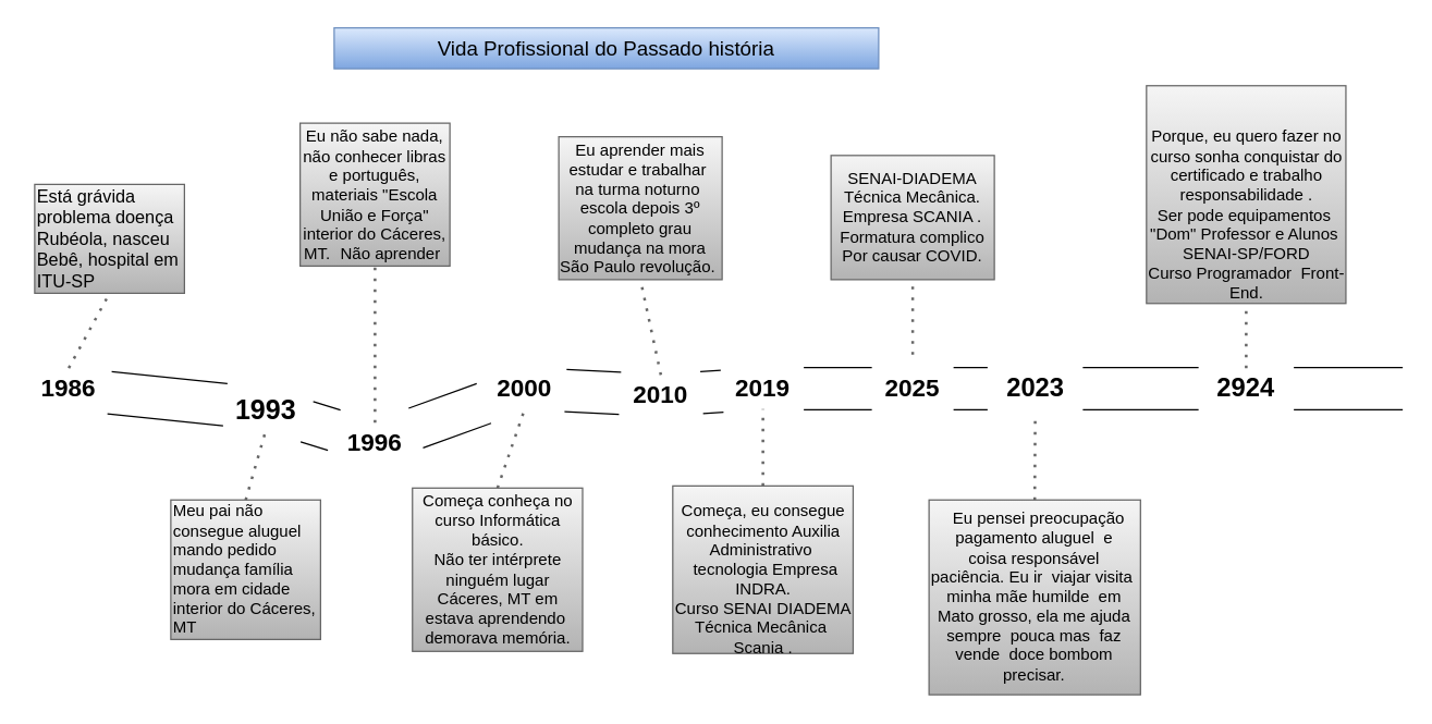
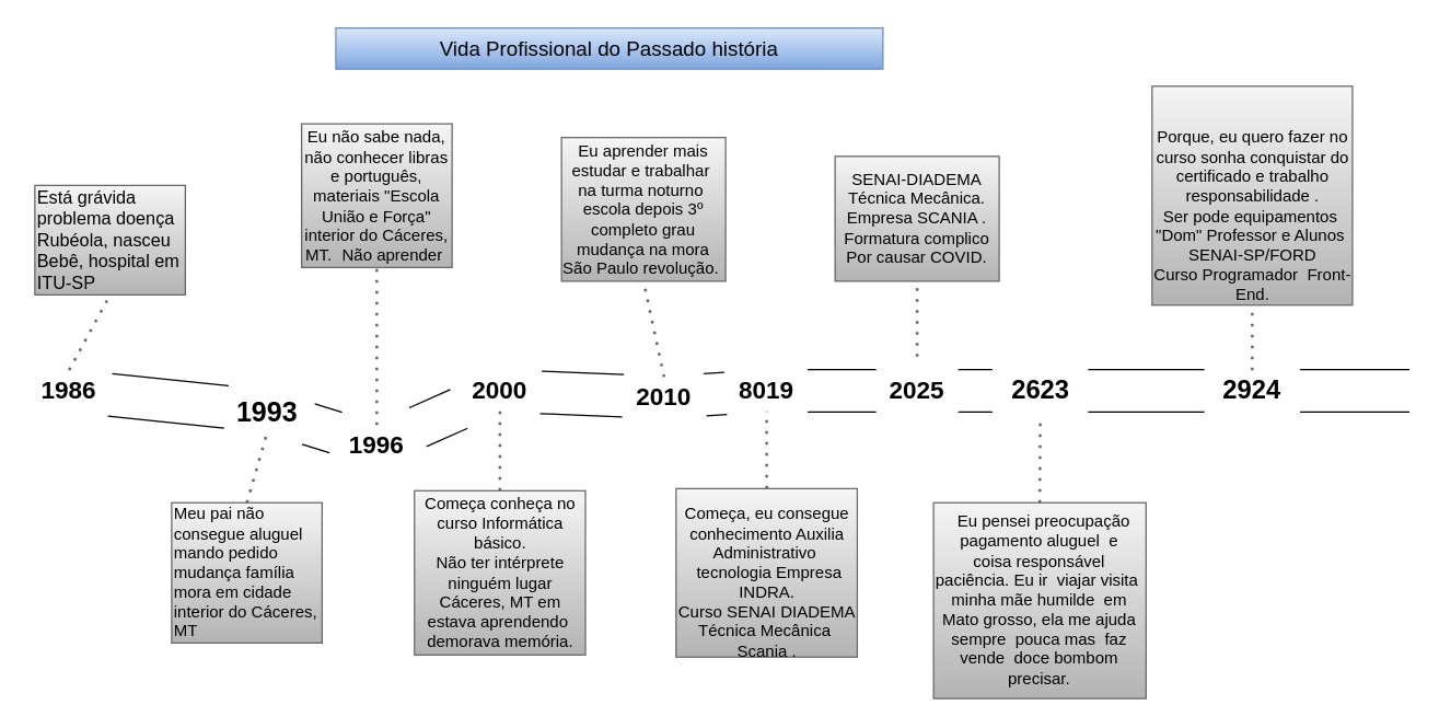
  <mxCell id="0" />
  <mxCell id="1" parent="0" />
  <mxCell id="2" value="&lt;div style=&quot;&quot;&gt;&lt;span style=&quot;background-color: initial; font-size: 13px;&quot;&gt;Está grávida problema doença Rubéola, nasceu Bebê, hospital em ITU-SP&amp;nbsp;&lt;/span&gt;&lt;/div&gt;" style="whiteSpace=wrap;html=1;align=left;labelBackgroundColor=none;rounded=0;fillColor=#f5f5f5;gradientColor=#b3b3b3;strokeColor=#666666;" parent="1" vertex="1"><mxGeometry x="25" y="135" width="110" height="80" as="geometry" /></mxCell>
  <mxCell id="3" value="&lt;div style=&quot;&quot;&gt;&lt;span style=&quot;background-color: initial;&quot;&gt;Meu pai não consegue aluguel mando pedido mudança família mora em cidade interior do Cáceres, MT&amp;nbsp;&lt;/span&gt;&lt;/div&gt;" style="whiteSpace=wrap;html=1;align=left;labelBackgroundColor=none;rounded=0;fillColor=#f5f5f5;gradientColor=#b3b3b3;strokeColor=#666666;" parent="1" vertex="1"><mxGeometry x="125" y="366.88" width="110" height="102.5" as="geometry" /></mxCell>
  <mxCell id="4" value="Eu não sabe nada,&lt;div&gt;não conhecer libras e português, materiais &quot;Escola União e Força&quot; interior do Cáceres, MT.&amp;nbsp;&lt;span style=&quot;white-space: pre;&quot;&gt;&#09;&lt;/span&gt;Não aprender&amp;nbsp;&lt;/div&gt;" style="whiteSpace=wrap;html=1;labelBackgroundColor=none;rounded=0;fillColor=#f5f5f5;gradientColor=#b3b3b3;strokeColor=#666666;" parent="1" vertex="1"><mxGeometry x="220" y="90" width="110" height="105" as="geometry" /></mxCell>
  <mxCell id="5" value="Começa conheça no curso Informática básico.&lt;div&gt;Não ter intérprete ninguém lugar&lt;/div&gt;&lt;div&gt;Cáceres, MT em estava aprendendo&amp;nbsp; demorava memória.&lt;/div&gt;" style="whiteSpace=wrap;html=1;labelBackgroundColor=none;fillColor=#f5f5f5;gradientColor=#b3b3b3;strokeColor=#666666;" parent="1" vertex="1"><mxGeometry x="302.5" y="358.13" width="125" height="120" as="geometry" /></mxCell>
  <mxCell id="6" value="Eu aprender mais estudar e trabalhar&amp;nbsp; na turma noturno&amp;nbsp; escola depois 3º completo grau mudança na mora São Paulo revolução.&amp;nbsp;" style="whiteSpace=wrap;html=1;labelBackgroundColor=none;fillColor=#f5f5f5;gradientColor=#b3b3b3;strokeColor=#666666;" parent="1" vertex="1"><mxGeometry x="410" y="100" width="120" height="105" as="geometry" /></mxCell>
  <mxCell id="7" value="SENAI-DIADEMA&lt;div&gt;Técnica Mecânica. Empresa SCANIA .&lt;/div&gt;&lt;div&gt;Formatura complico&lt;/div&gt;&lt;div&gt;Por causar COVID.&lt;/div&gt;" style="whiteSpace=wrap;html=1;labelBackgroundColor=none;fillColor=#f5f5f5;gradientColor=#b3b3b3;strokeColor=#666666;" parent="1" vertex="1"><mxGeometry x="610" y="113.75" width="120" height="91.25" as="geometry" /></mxCell>
  <mxCell id="8" value="&lt;div&gt;&lt;br&gt;&lt;/div&gt;&lt;div&gt;&lt;br&gt;&lt;/div&gt;&lt;div&gt;&lt;br&gt;&lt;/div&gt;&lt;div&gt;&lt;br&gt;&lt;/div&gt;Porque, eu quero fazer no curso sonha conquistar do certificado e trabalho responsabilidade .&lt;div&gt;&lt;div&gt;&lt;span style=&quot;background-color: initial;&quot;&gt;Ser pode equipamentos&amp;nbsp; &quot;Dom&quot; Professor e Alunos&amp;nbsp; SENAI-SP/FORD&lt;/span&gt;&lt;br&gt;&lt;/div&gt;&lt;div&gt;Curso Programador&amp;nbsp; Front-End.&lt;/div&gt;&lt;/div&gt;&lt;div&gt;&lt;br&gt;&lt;/div&gt;&lt;div&gt;&lt;br&gt;&lt;/div&gt;" style="whiteSpace=wrap;html=1;labelBackgroundColor=none;fillColor=#f5f5f5;gradientColor=#b3b3b3;strokeColor=#666666;" parent="1" vertex="1"><mxGeometry x="841.75" y="62.5" width="146.5" height="160" as="geometry" /></mxCell>
  <mxCell id="9" value="" style="shape=link;html=1;rounded=0;width=31;" parent="1" target="10" edge="1"><mxGeometry width="100" relative="1" as="geometry"><mxPoint x="20" y="285" as="sourcePoint" /><mxPoint x="854" y="290" as="targetPoint" /></mxGeometry></mxCell>
  <mxCell id="10" value="1986" style="text;html=1;align=center;verticalAlign=middle;whiteSpace=wrap;rounded=0;fontStyle=1;fontSize=18;labelBackgroundColor=none;" parent="1" vertex="1"><mxGeometry x="20" y="270" width="60" height="30" as="geometry" /></mxCell>
  <mxCell id="11" value="" style="endArrow=none;dashed=1;html=1;dashPattern=1 3;strokeWidth=2;rounded=0;entryX=0.5;entryY=1;entryDx=0;entryDy=0;exitX=0.5;exitY=0;exitDx=0;exitDy=0;fillColor=#f5f5f5;gradientColor=#b3b3b3;strokeColor=#666666;" parent="1" source="10" target="2" edge="1"><mxGeometry width="50" height="50" relative="1" as="geometry"><mxPoint x="340" y="300" as="sourcePoint" /><mxPoint x="390" y="250" as="targetPoint" /></mxGeometry></mxCell>
  <mxCell id="12" value="" style="shape=link;html=1;rounded=0;width=31;" parent="1" source="10" target="13" edge="1"><mxGeometry width="100" relative="1" as="geometry"><mxPoint x="135" y="295" as="sourcePoint" /><mxPoint x="854" y="290" as="targetPoint" /></mxGeometry></mxCell>
  <mxCell id="13" value="1993" style="text;html=1;align=center;verticalAlign=middle;whiteSpace=wrap;rounded=0;fontStyle=1;fontSize=20;labelBackgroundColor=none;" parent="1" vertex="1"><mxGeometry x="165" y="285" width="60" height="30" as="geometry" /></mxCell>
  <mxCell id="14" value="" style="endArrow=none;dashed=1;html=1;dashPattern=1 3;strokeWidth=2;rounded=0;exitX=0.5;exitY=0;exitDx=0;exitDy=0;entryX=0.5;entryY=1;entryDx=0;entryDy=0;fillColor=#f5f5f5;strokeColor=#666666;gradientColor=#b3b3b3;" parent="1" source="3" target="13" edge="1"><mxGeometry width="50" height="50" relative="1" as="geometry"><mxPoint x="340" y="300" as="sourcePoint" /><mxPoint x="390" y="250" as="targetPoint" /></mxGeometry></mxCell>
  <mxCell id="15" value="" style="shape=link;html=1;rounded=0;width=31;" parent="1" source="13" target="16" edge="1"><mxGeometry width="100" relative="1" as="geometry"><mxPoint x="230" y="285" as="sourcePoint" /><mxPoint x="854" y="290" as="targetPoint" /></mxGeometry></mxCell>
  <mxCell id="16" value="&lt;b&gt;&lt;font style=&quot;font-size: 18px;&quot;&gt;1996&lt;/font&gt;&lt;/b&gt;" style="text;html=1;align=center;verticalAlign=middle;whiteSpace=wrap;rounded=0;labelBackgroundColor=none;" parent="1" vertex="1"><mxGeometry x="245" y="310" width="60" height="30" as="geometry" /></mxCell>
  <mxCell id="17" value="" style="endArrow=none;dashed=1;html=1;dashPattern=1 3;strokeWidth=2;rounded=0;entryX=0.5;entryY=1;entryDx=0;entryDy=0;fillColor=#f5f5f5;gradientColor=#b3b3b3;strokeColor=#666666;exitX=0.5;exitY=0;exitDx=0;exitDy=0;" parent="1" source="16" target="4" edge="1"><mxGeometry width="50" height="50" relative="1" as="geometry"><mxPoint x="300" y="270" as="sourcePoint" /><mxPoint x="350" y="220" as="targetPoint" /></mxGeometry></mxCell>
  <mxCell id="18" value="" style="shape=link;html=1;rounded=0;width=31;" parent="1" source="16" target="19" edge="1"><mxGeometry width="100" relative="1" as="geometry"><mxPoint x="330" y="285" as="sourcePoint" /><mxPoint x="854" y="290" as="targetPoint" /></mxGeometry></mxCell>
- <mxCell id="19" value="&lt;b&gt;&lt;font style=&quot;font-size: 18px;&quot;&gt;2000&lt;/font&gt;&lt;/b&gt;" style="text;html=1;align=center;verticalAlign=middle;whiteSpace=wrap;rounded=0;labelBackgroundColor=none;" parent="1" vertex="1"><mxGeometry x="355" y="270" width="60" height="30" as="geometry" /></mxCell>
+ <mxCell id="19" value="&lt;b&gt;&lt;font style=&quot;font-size: 18px;&quot;&gt;2000&lt;/font&gt;&lt;/b&gt;" style="text;html=1;align=center;verticalAlign=middle;whiteSpace=wrap;rounded=0;labelBackgroundColor=none;" parent="1" vertex="1"><mxGeometry x="335" y="270" width="60" height="30" as="geometry" /></mxCell>
  <mxCell id="20" value="" style="endArrow=none;dashed=1;html=1;dashPattern=1 3;strokeWidth=2;rounded=0;entryX=0.5;entryY=1;entryDx=0;entryDy=0;fillColor=#f5f5f5;gradientColor=#b3b3b3;strokeColor=#666666;exitX=0.5;exitY=0;exitDx=0;exitDy=0;" parent="1" source="5" target="19" edge="1"><mxGeometry width="50" height="50" relative="1" as="geometry"><mxPoint x="400" y="370" as="sourcePoint" /><mxPoint x="405" y="300" as="targetPoint" /></mxGeometry></mxCell>
  <mxCell id="21" value="" style="shape=link;html=1;rounded=0;width=31;" parent="1" source="19" target="22" edge="1"><mxGeometry width="100" relative="1" as="geometry"><mxPoint x="430" y="285" as="sourcePoint" /><mxPoint x="854" y="290" as="targetPoint" /></mxGeometry></mxCell>
  <mxCell id="22" value="&lt;b&gt;&lt;font style=&quot;font-size: 18px;&quot;&gt;2010&lt;/font&gt;&lt;/b&gt;" style="text;html=1;align=center;verticalAlign=middle;whiteSpace=wrap;rounded=0;labelBackgroundColor=none;" parent="1" vertex="1"><mxGeometry x="455" y="275" width="60" height="30" as="geometry" /></mxCell>
  <mxCell id="23" value="" style="endArrow=none;dashed=1;html=1;dashPattern=1 3;strokeWidth=2;rounded=0;exitX=0.5;exitY=0;exitDx=0;exitDy=0;entryX=0.5;entryY=1;entryDx=0;entryDy=0;fillColor=#f5f5f5;gradientColor=#b3b3b3;strokeColor=#666666;" parent="1" source="22" target="6" edge="1"><mxGeometry width="50" height="50" relative="1" as="geometry"><mxPoint x="460" y="255" as="sourcePoint" /><mxPoint x="510" y="205" as="targetPoint" /></mxGeometry></mxCell>
  <mxCell id="24" value="" style="shape=link;html=1;rounded=0;width=31;" parent="1" source="33" target="25" edge="1"><mxGeometry width="100" relative="1" as="geometry"><mxPoint x="530" y="285" as="sourcePoint" /><mxPoint x="854" y="290" as="targetPoint" /></mxGeometry></mxCell>
  <mxCell id="25" value="&lt;b&gt;&lt;font style=&quot;font-size: 18px;&quot;&gt;2025&lt;/font&gt;&lt;/b&gt;" style="text;html=1;align=center;verticalAlign=middle;whiteSpace=wrap;rounded=0;labelBackgroundColor=none;" parent="1" vertex="1"><mxGeometry x="640" y="270" width="60" height="30" as="geometry" /></mxCell>
  <mxCell id="26" style="edgeStyle=orthogonalEdgeStyle;rounded=0;orthogonalLoop=1;jettySize=auto;html=1;exitX=0.5;exitY=1;exitDx=0;exitDy=0;" parent="1" edge="1"><mxGeometry relative="1" as="geometry"><mxPoint x="903.5" y="300" as="sourcePoint" /><mxPoint x="903.5" y="300" as="targetPoint" /></mxGeometry></mxCell>
  <mxCell id="27" value="" style="endArrow=none;dashed=1;html=1;dashPattern=1 3;strokeWidth=2;rounded=0;fillColor=#f5f5f5;gradientColor=#b3b3b3;strokeColor=#666666;exitX=0.5;exitY=0;exitDx=0;exitDy=0;entryX=0.5;entryY=1;entryDx=0;entryDy=0;" parent="1" target="8" edge="1" source="40"><mxGeometry width="50" height="50" relative="1" as="geometry"><mxPoint x="909" y="260" as="sourcePoint" /><mxPoint x="910" y="210" as="targetPoint" /></mxGeometry></mxCell>
  <mxCell id="28" value="&lt;font style=&quot;font-size: 15px;&quot;&gt;Vida Profissional do Passado história&lt;/font&gt;" style="text;html=1;align=center;verticalAlign=middle;whiteSpace=wrap;rounded=0;fillColor=#dae8fc;gradientColor=#7ea6e0;strokeColor=#6c8ebf;" parent="1" vertex="1"><mxGeometry x="245" y="20" width="400" height="30" as="geometry" /></mxCell>
  <mxCell id="29" value="&lt;div style=&quot;&quot;&gt;&lt;span style=&quot;background-color: initial;&quot;&gt;&amp;nbsp; &amp;nbsp;Eu pensei preocupação&amp;nbsp; pagamento aluguel&amp;nbsp; e coisa&amp;nbsp;&lt;/span&gt;&lt;span style=&quot;background-color: initial;&quot;&gt;responsável paciência.&amp;nbsp;&lt;/span&gt;&lt;span style=&quot;background-color: initial;&quot;&gt;Eu ir&amp;nbsp; viajar visita&amp;nbsp; minha mãe humilde&amp;nbsp; em Mato grosso, ela me ajuda sempre&amp;nbsp; pouca mas&amp;nbsp; faz vende&amp;nbsp; doce bombom precisar.&lt;/span&gt;&lt;/div&gt;" style="text;html=1;align=center;verticalAlign=middle;whiteSpace=wrap;rounded=0;fillColor=#f5f5f5;gradientColor=#b3b3b3;strokeColor=#666666;" parent="1" vertex="1"><mxGeometry x="682" y="366.88" width="155.35" height="143.12" as="geometry" /></mxCell>
  <mxCell id="30" value="&lt;br&gt;&lt;span style=&quot;color: rgb(0, 0, 0); font-family: Helvetica; font-size: 12px; font-style: normal; font-variant-ligatures: normal; font-variant-caps: normal; font-weight: 400; letter-spacing: normal; orphans: 2; text-align: center; text-indent: 0px; text-transform: none; widows: 2; word-spacing: 0px; -webkit-text-stroke-width: 0px; white-space: normal; text-decoration-thickness: initial; text-decoration-style: initial; text-decoration-color: initial; float: none; display: inline !important;&quot;&gt;Começa, eu consegue conhecimento Auxilia Administrativo&amp;nbsp; &amp;nbsp;tecnologia Empresa INDRA.&lt;/span&gt;&lt;div&gt;&lt;span style=&quot;color: rgb(0, 0, 0); font-family: Helvetica; font-size: 12px; font-style: normal; font-variant-ligatures: normal; font-variant-caps: normal; font-weight: 400; letter-spacing: normal; orphans: 2; text-align: center; text-indent: 0px; text-transform: none; widows: 2; word-spacing: 0px; -webkit-text-stroke-width: 0px; white-space: normal; text-decoration-thickness: initial; text-decoration-style: initial; text-decoration-color: initial; float: none; display: inline !important;&quot;&gt;Curso SENAI DIADEMA&lt;/span&gt;&lt;/div&gt;&lt;div&gt;&lt;span style=&quot;color: rgb(0, 0, 0); font-family: Helvetica; font-size: 12px; font-style: normal; font-variant-ligatures: normal; font-variant-caps: normal; font-weight: 400; letter-spacing: normal; orphans: 2; text-align: center; text-indent: 0px; text-transform: none; widows: 2; word-spacing: 0px; -webkit-text-stroke-width: 0px; white-space: normal; text-decoration-thickness: initial; text-decoration-style: initial; text-decoration-color: initial; float: none; display: inline !important;&quot;&gt;Técnica Mecânica&amp;nbsp;&lt;/span&gt;&lt;div&gt;Scania .&lt;/div&gt;&lt;/div&gt;" style="text;html=1;align=center;verticalAlign=middle;whiteSpace=wrap;rounded=0;fillColor=#f5f5f5;gradientColor=#b3b3b3;strokeColor=#666666;" parent="1" vertex="1"><mxGeometry x="493.75" y="356.57" width="132.5" height="123.12" as="geometry" /></mxCell>
  <mxCell id="31" value="" style="endArrow=none;dashed=1;html=1;dashPattern=1 3;strokeWidth=2;rounded=0;exitX=0.5;exitY=0;exitDx=0;exitDy=0;fillColor=#f5f5f5;gradientColor=#b3b3b3;strokeColor=#666666;" parent="1" source="30" edge="1"><mxGeometry width="50" height="50" relative="1" as="geometry"><mxPoint x="510" y="350" as="sourcePoint" /><mxPoint x="560" y="300" as="targetPoint" /></mxGeometry></mxCell>
  <mxCell id="32" value="" style="shape=link;html=1;rounded=0;width=31;" parent="1" source="22" target="33" edge="1"><mxGeometry width="100" relative="1" as="geometry"><mxPoint x="500" y="285" as="sourcePoint" /><mxPoint x="660" y="285" as="targetPoint" /></mxGeometry></mxCell>
- <mxCell id="33" value="&lt;font size=&quot;1&quot; style=&quot;&quot;&gt;&lt;b style=&quot;font-size: 18px;&quot;&gt;2019&lt;/b&gt;&lt;/font&gt;" style="text;html=1;align=center;verticalAlign=middle;whiteSpace=wrap;rounded=0;" parent="1" vertex="1"><mxGeometry x="530" y="270" width="60" height="30" as="geometry" /></mxCell>
+ <mxCell id="33" value="&lt;font size=&quot;1&quot; style=&quot;&quot;&gt;&lt;b style=&quot;font-size: 18px;&quot;&gt;8019&lt;/b&gt;&lt;/font&gt;" style="text;html=1;align=center;verticalAlign=middle;whiteSpace=wrap;rounded=0;" parent="1" vertex="1"><mxGeometry x="530" y="270" width="60" height="30" as="geometry" /></mxCell>
  <mxCell id="34" value="" style="endArrow=none;dashed=1;html=1;dashPattern=1 3;strokeWidth=2;rounded=0;entryX=0.5;entryY=1;entryDx=0;entryDy=0;fillColor=#f5f5f5;gradientColor=#b3b3b3;strokeColor=#666666;" parent="1" target="7" edge="1"><mxGeometry width="50" height="50" relative="1" as="geometry"><mxPoint x="670" y="260" as="sourcePoint" /><mxPoint x="695" y="205" as="targetPoint" /></mxGeometry></mxCell>
  <mxCell id="35" value="" style="shape=link;html=1;rounded=0;width=31;" parent="1" source="40" edge="1"><mxGeometry width="100" relative="1" as="geometry"><mxPoint x="700" y="285" as="sourcePoint" /><mxPoint x="1030" y="285" as="targetPoint" /></mxGeometry></mxCell>
  <mxCell id="36" value="" style="endArrow=none;dashed=1;html=1;dashPattern=1 3;strokeWidth=2;rounded=0;entryX=0.5;entryY=1;entryDx=0;entryDy=0;exitX=0.5;exitY=0;exitDx=0;exitDy=0;fillColor=#f5f5f5;gradientColor=#b3b3b3;strokeColor=#666666;" parent="1" source="29" edge="1"><mxGeometry width="50" height="50" relative="1" as="geometry"><mxPoint x="760" y="370" as="sourcePoint" /><mxPoint x="760" y="305" as="targetPoint" /></mxGeometry></mxCell>
  <mxCell id="37" value="" style="shape=link;html=1;rounded=0;width=31;" parent="1" source="25" target="38" edge="1"><mxGeometry width="100" relative="1" as="geometry"><mxPoint x="700" y="285" as="sourcePoint" /><mxPoint x="1010" y="285" as="targetPoint" /></mxGeometry></mxCell>
- <mxCell id="38" value="&lt;b&gt;&lt;font style=&quot;font-size: 19px;&quot;&gt;2023&lt;/font&gt;&lt;/b&gt;" style="text;html=1;align=center;verticalAlign=middle;resizable=0;points=[];autosize=1;strokeColor=none;fillColor=none;" parent="1" vertex="1"><mxGeometry x="725" y="265" width="70" height="40" as="geometry" /></mxCell>
+ <mxCell id="38" value="&lt;b&gt;&lt;font style=&quot;font-size: 19px;&quot;&gt;2623&lt;/font&gt;&lt;/b&gt;" style="text;html=1;align=center;verticalAlign=middle;resizable=0;points=[];autosize=1;strokeColor=none;fillColor=none;" parent="1" vertex="1"><mxGeometry x="725" y="265" width="70" height="40" as="geometry" /></mxCell>
  <mxCell id="39" value="" style="shape=link;html=1;rounded=0;width=31;" parent="1" source="38" target="40" edge="1"><mxGeometry width="100" relative="1" as="geometry"><mxPoint x="795" y="285" as="sourcePoint" /><mxPoint x="1010" y="285" as="targetPoint" /></mxGeometry></mxCell>
  <mxCell id="40" value="&lt;b&gt;&lt;font style=&quot;font-size: 19px;&quot;&gt;2924&lt;/font&gt;&lt;/b&gt;" style="text;html=1;align=center;verticalAlign=middle;whiteSpace=wrap;rounded=0;fontFamily=Helvetica;fontSize=11;fontColor=default;labelBackgroundColor=default;" parent="1" vertex="1"><mxGeometry x="880" y="270" width="70" height="30" as="geometry" /></mxCell>
